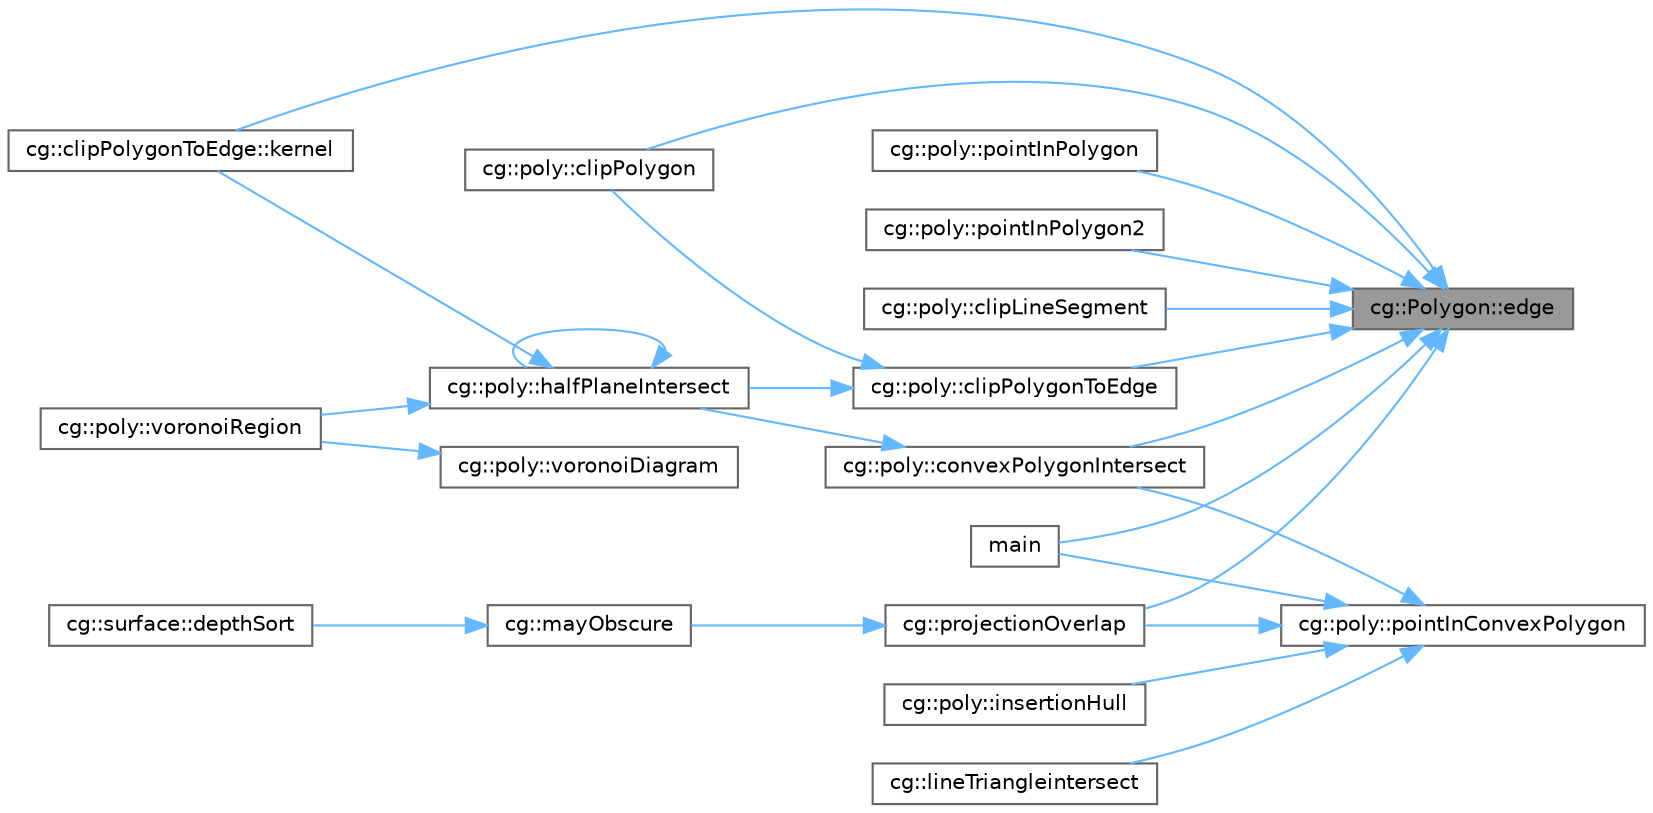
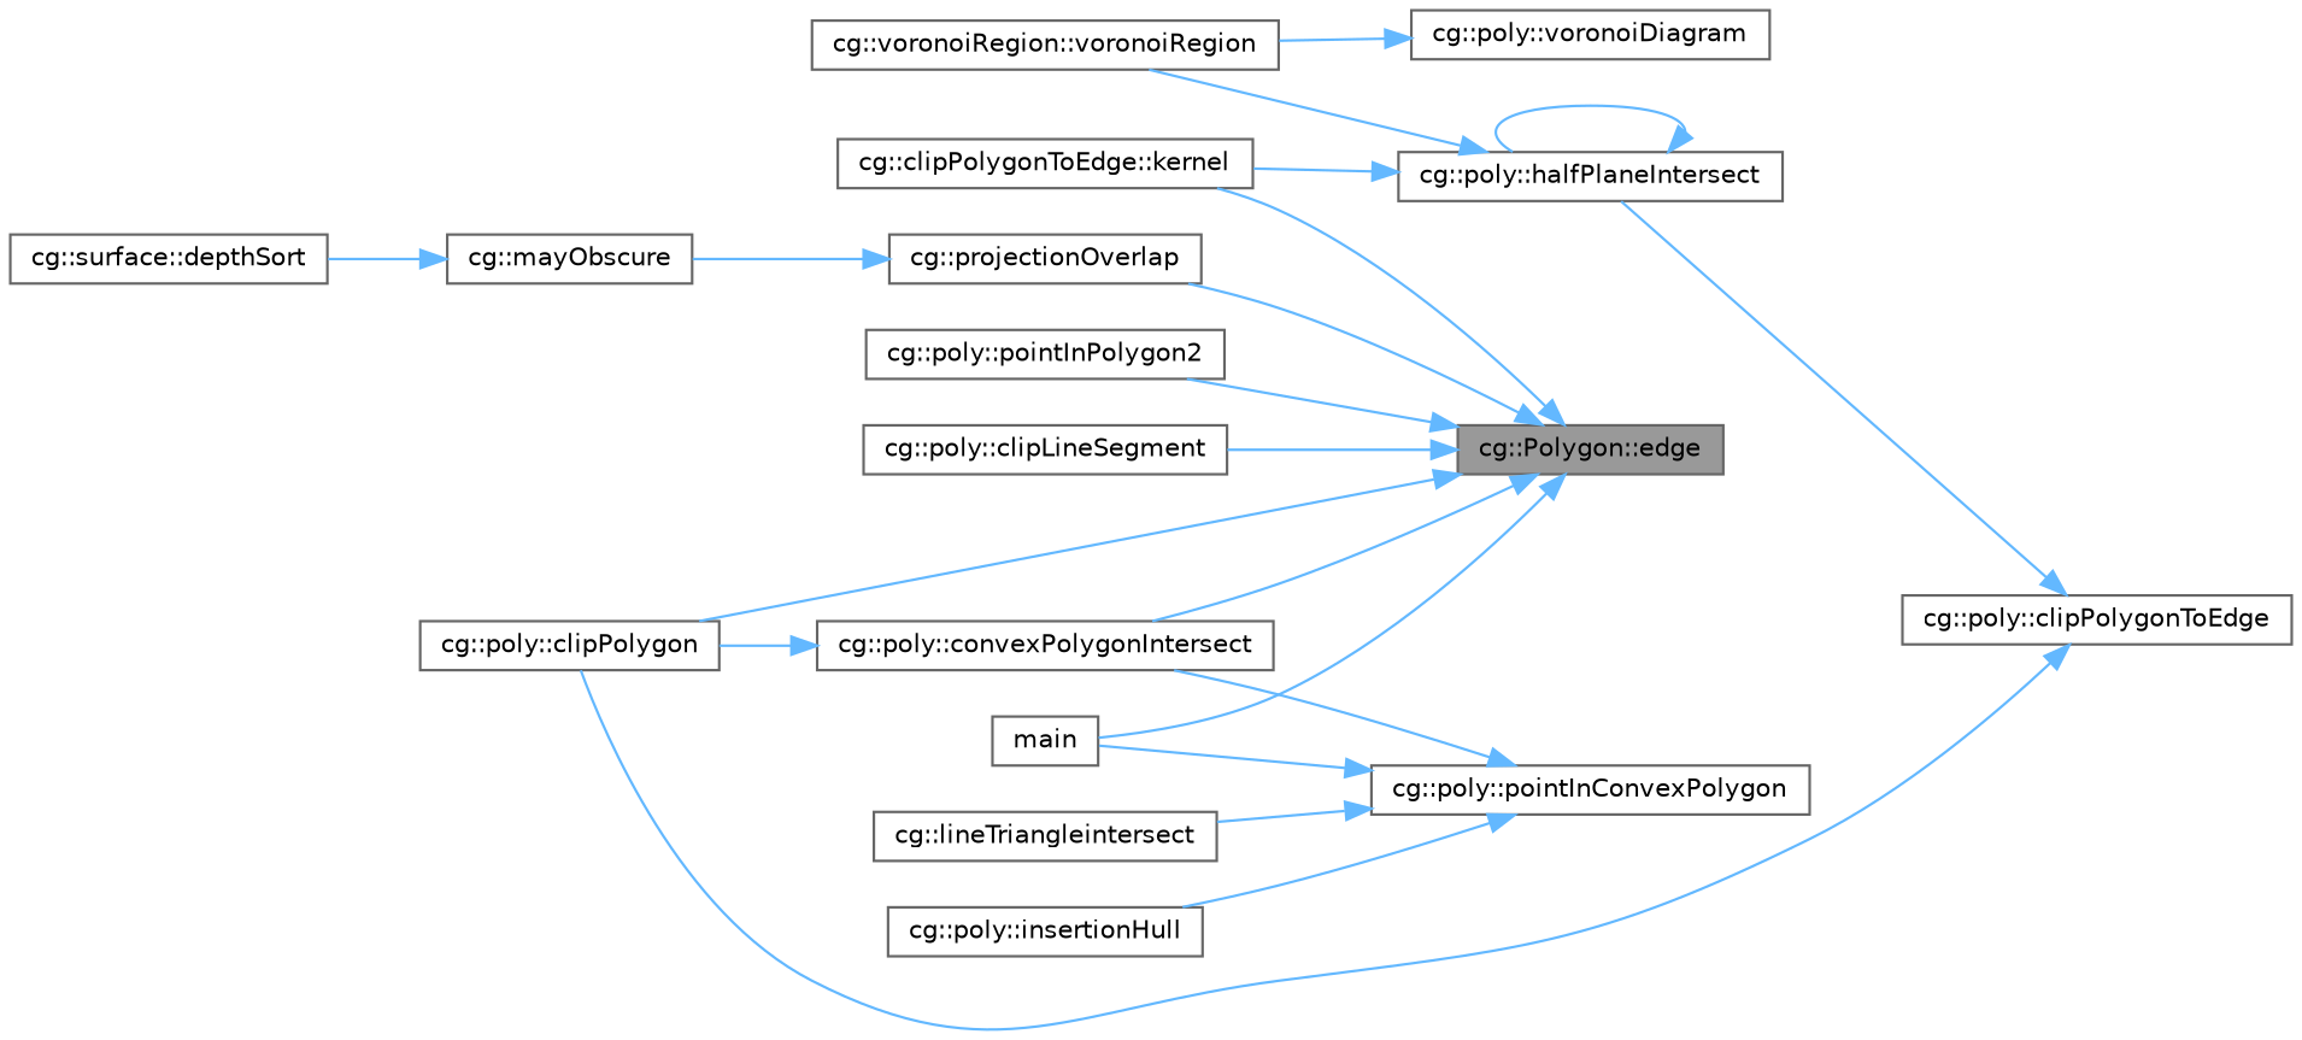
  digraph {
    rankdir=RL
    node [color=grey40 fillcolor=white fontname=Helvetica fontsize=10 shape=box style=filled]
    edge [color=steelblue1 dir=back fontname=Helvetica fontsize=10 labelfontname=Helvetica labelfontsize=10 style=solid]
    n1 [color=gray40 fillcolor=grey60 fontcolor=black height=0.2 label="cg::Polygon::edge" width=0.4]
    n2 [height=0.2 label="cg::poly::clipLineSegment" width=0.4]
    n3 [height=0.2 label="cg::poly::clipPolygon" width=0.4]
    n4 [height=0.2 label="cg::poly::clipPolygonToEdge" width=0.4]
    n5 [height=0.2 label="cg::clipPolygonToEdge::kernel" width=0.4]
    n6 [height=0.2 label="cg::poly::convexPolygonIntersect" width=0.4]
    n7 [height=0.2 label="cg::projectionOverlap" width=0.4]
-   n8 [height=0.2 label="cg::poly::pointInPolygon" width=0.4]
    n9 [height=0.2 label="cg::poly::pointInPolygon2" width=0.4]
    n10 [height=0.2 label=main width=0.4]
    n11 [height=0.2 label="cg::poly::halfPlaneIntersect" width=0.4]
    n12 [height=0.2 label="cg::poly::pointInConvexPolygon" width=0.4]
    n13 [height=0.2 label="cg::poly::insertionHull" width=0.4]
    n14 [height=0.2 label="cg::lineTriangleintersect" width=0.4]
    n15 [height=0.2 label="cg::mayObscure" width=0.4]
-   n16 [height=0.2 label="cg::poly::voronoiRegion" width=0.4]
+   n16 [height=0.2 label="cg::voronoiRegion::voronoiRegion" width=0.4]
    n17 [height=0.2 label="cg::poly::voronoiDiagram" width=0.4]
    n18 [height=0.2 label="cg::surface::depthSort" width=0.4]
    n1 -> n2
    n1 -> n3
-   n1 -> n4
    n1 -> n5
    n1 -> n6
    n1 -> n7
-   n1 -> n8
    n1 -> n9
    n1 -> n10
    n4 -> n3
    n4 -> n11
-   n6 -> n11
+   n6 -> n3
    n7 -> n15
    n11 -> n5
    n11 -> n11
    n11 -> n16
    n12 -> n6
-   n12 -> n7
    n12 -> n10
    n12 -> n13
    n12 -> n14
    n15 -> n18
    n17 -> n16
  }
